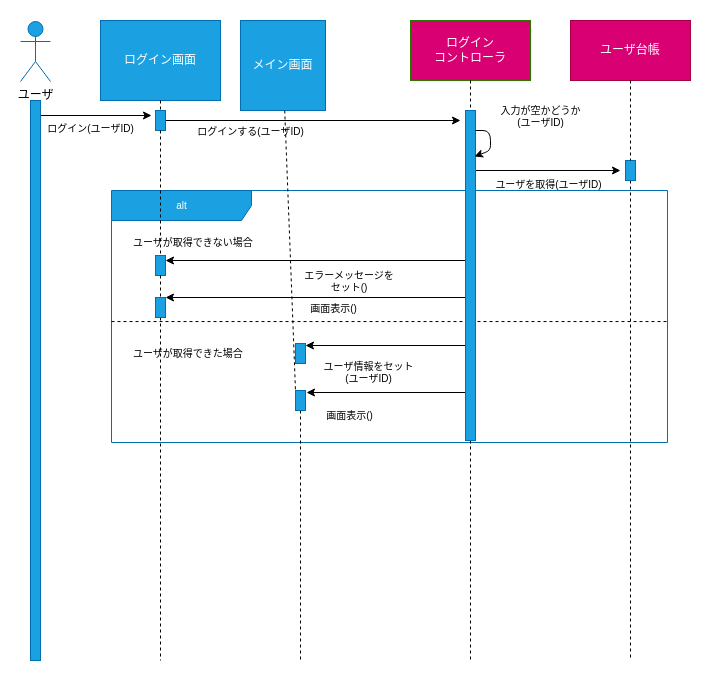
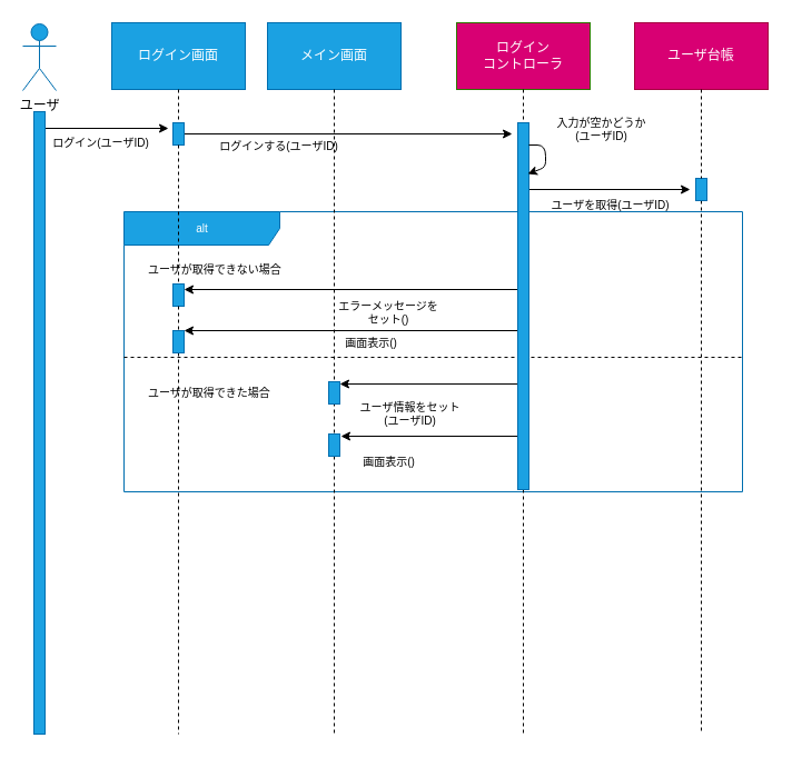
  <mxCell id="0" />
  <mxCell id="1" parent="0" />
  <mxCell id="2" value="alt" style="shape=umlFrame;tabWidth=110;tabHeight=30;tabPosition=left;html=1;boundedLbl=1;labelInHeader=1;width=140;height=30;fontSize=10;fontColor=#ffffff;fillColor=#1ba1e2;strokeColor=#006EAF;" vertex="1" parent="1"><mxGeometry x="111" y="190" width="556" height="252" as="geometry" /></mxCell>
  <mxCell id="3" value="ユーザが取得できない場合" style="text;fontSize=10;fontColor=#000000;" vertex="1" parent="2"><mxGeometry width="100" height="20" relative="1" as="geometry"><mxPoint x="20" y="40" as="offset" /></mxGeometry></mxCell>
  <mxCell id="4" value="ユーザが取得できた場合" style="line;strokeWidth=1;dashed=1;labelPosition=center;verticalLabelPosition=bottom;align=left;verticalAlign=top;spacingLeft=20;spacingTop=15;fontSize=10;fontColor=#000000;labelBackgroundColor=none;strokeColor=#000000;" vertex="1" parent="2"><mxGeometry y="126" width="556" height="10.08" as="geometry" /></mxCell>
  <mxCell id="5" value="画面表示()" style="text;html=1;align=center;verticalAlign=middle;resizable=0;points=[];autosize=1;strokeColor=none;fillColor=none;fontSize=10;fontColor=#000000;" vertex="1" parent="2"><mxGeometry x="207.625" y="215.414" width="60" height="20" as="geometry" /></mxCell>
  <mxCell id="6" value="ユーザ情報をセット&lt;br&gt;(ユーザID)" style="text;html=1;align=center;verticalAlign=middle;resizable=0;points=[];autosize=1;strokeColor=none;fillColor=none;fontSize=10;fontColor=#000000;" vertex="1" parent="2"><mxGeometry x="201.637" y="166.707" width="110" height="30" as="geometry" /></mxCell>
  <mxCell id="7" value="&lt;div style=&quot;text-align: center&quot;&gt;&lt;span&gt;&lt;font face=&quot;helvetica&quot;&gt;エラーメッセージをセット()&lt;/font&gt;&lt;/span&gt;&lt;/div&gt;" style="text;whiteSpace=wrap;html=1;fontSize=10;fontColor=#000000;labelBackgroundColor=none;" vertex="1" parent="2"><mxGeometry x="189.659" y="72.776" width="93.831" height="28.241" as="geometry" /></mxCell>
  <mxCell id="8" value="画面表示()" style="text;html=1;align=center;verticalAlign=middle;resizable=0;points=[];autosize=1;strokeColor=none;fillColor=none;fontSize=10;fontColor=#000000;" vertex="1" parent="2"><mxGeometry x="191.655" y="107.534" width="60" height="20" as="geometry" /></mxCell>
  <mxCell id="9" style="edgeStyle=none;html=1;entryX=-0.4;entryY=0.25;entryDx=0;entryDy=0;entryPerimeter=0;fontColor=#FFFFFF;endArrow=classic;endFill=1;strokeColor=#000000;" edge="1" parent="1" source="10" target="21"><mxGeometry relative="1" as="geometry" /></mxCell>
  <mxCell id="10" value="" style="html=1;points=[];perimeter=orthogonalPerimeter;fillColor=#1ba1e2;fontColor=#ffffff;strokeColor=#006EAF;" vertex="1" parent="1"><mxGeometry x="30" y="100" width="10" height="560" as="geometry" /></mxCell>
  <mxCell id="11" value="&lt;font color=&quot;#000000&quot;&gt;ユーザ&lt;/font&gt;" style="shape=umlActor;verticalLabelPosition=bottom;verticalAlign=top;html=1;fillColor=#1ba1e2;fontColor=#ffffff;strokeColor=#006EAF;" vertex="1" parent="1"><mxGeometry x="20" y="21" width="30" height="60" as="geometry" /></mxCell>
  <mxCell id="12" style="edgeStyle=none;html=1;fontColor=#FFFFFF;strokeColor=#000000;endArrow=none;endFill=0;dashed=1;startArrow=none;" edge="1" parent="1" source="42"><mxGeometry relative="1" as="geometry"><mxPoint x="160" y="660" as="targetPoint" /></mxGeometry></mxCell>
- <mxCell id="13" value="ログイン画面" style="rounded=0;whiteSpace=wrap;html=1;fontColor=#ffffff;fillColor=#1ba1e2;strokeColor=#006EAF;" vertex="1" parent="1"><mxGeometry x="100" y="20" width="120" height="80" as="geometry" /></mxCell>
+ <mxCell id="13" value="ログイン画面" style="rounded=0;whiteSpace=wrap;html=1;fontColor=#ffffff;fillColor=#1ba1e2;strokeColor=#006EAF;" vertex="1" parent="1"><mxGeometry x="100" y="20" width="120" height="60" as="geometry" /></mxCell>
  <mxCell id="14" style="edgeStyle=none;html=1;dashed=1;fontColor=#FFFFFF;endArrow=none;endFill=0;strokeColor=#000000;startArrow=none;" edge="1" parent="1" source="37"><mxGeometry relative="1" as="geometry"><mxPoint x="300" y="660" as="targetPoint" /></mxGeometry></mxCell>
- <mxCell id="15" value="メイン画面" style="rounded=0;whiteSpace=wrap;html=1;fontColor=#ffffff;fillColor=#1ba1e2;strokeColor=#006EAF;" vertex="1" parent="1"><mxGeometry x="240" y="20" width="85" height="90" as="geometry" /></mxCell>
+ <mxCell id="15" value="メイン画面" style="rounded=0;whiteSpace=wrap;html=1;fontColor=#ffffff;fillColor=#1ba1e2;strokeColor=#006EAF;" vertex="1" parent="1"><mxGeometry x="240" y="20" width="120" height="60" as="geometry" /></mxCell>
  <mxCell id="16" style="edgeStyle=none;html=1;dashed=1;fontColor=#FFFFFF;endArrow=none;endFill=0;strokeColor=#000000;startArrow=none;" edge="1" parent="1" source="29"><mxGeometry relative="1" as="geometry"><mxPoint x="470" y="660" as="targetPoint" /></mxGeometry></mxCell>
  <mxCell id="17" value="ログイン&lt;br&gt;コントローラ" style="rounded=0;whiteSpace=wrap;html=1;fontColor=#ffffff;fillColor=#d80073;strokeColor=#2D7600;" vertex="1" parent="1"><mxGeometry x="410" y="20" width="120" height="60" as="geometry" /></mxCell>
  <mxCell id="18" style="edgeStyle=none;html=1;dashed=1;fontColor=#FFFFFF;endArrow=none;endFill=0;strokeColor=#000000;startArrow=none;" edge="1" parent="1" source="34"><mxGeometry relative="1" as="geometry"><mxPoint x="630" y="660" as="targetPoint" /></mxGeometry></mxCell>
  <mxCell id="19" value="ユーザ台帳" style="rounded=0;whiteSpace=wrap;html=1;fontColor=#ffffff;fillColor=#d80073;strokeColor=#A50040;" vertex="1" parent="1"><mxGeometry x="570" y="20" width="120" height="60" as="geometry" /></mxCell>
  <mxCell id="20" style="edgeStyle=none;html=1;fontSize=10;fontColor=#000000;endArrow=classic;endFill=1;strokeColor=#000000;" edge="1" parent="1"><mxGeometry relative="1" as="geometry"><mxPoint x="460" y="120" as="targetPoint" /><mxPoint x="160" y="120" as="sourcePoint" /></mxGeometry></mxCell>
  <mxCell id="21" value="" style="html=1;points=[];perimeter=orthogonalPerimeter;fontColor=#ffffff;fillColor=#1ba1e2;strokeColor=#006EAF;" vertex="1" parent="1"><mxGeometry x="155" y="110" width="10" height="20" as="geometry" /></mxCell>
  <mxCell id="22" value="" style="edgeStyle=none;html=1;fontColor=#FFFFFF;strokeColor=#000000;endArrow=none;endFill=0;dashed=1;" edge="1" parent="1" source="13" target="21"><mxGeometry relative="1" as="geometry"><mxPoint x="160" y="660" as="targetPoint" /><mxPoint x="160" y="80" as="sourcePoint" /></mxGeometry></mxCell>
  <mxCell id="23" value="&lt;font color=&quot;#000000&quot; style=&quot;font-size: 10px&quot;&gt;ログイン(ユーザID)&lt;/font&gt;" style="text;html=1;align=center;verticalAlign=middle;resizable=0;points=[];autosize=1;strokeColor=none;fillColor=none;fontColor=#FFFFFF;" vertex="1" parent="1"><mxGeometry x="40" y="118" width="100" height="20" as="geometry" /></mxCell>
  <mxCell id="24" style="edgeStyle=none;html=1;fontSize=10;fontColor=#000000;endArrow=classic;endFill=1;strokeColor=#000000;" edge="1" parent="1" source="29"><mxGeometry relative="1" as="geometry"><mxPoint x="620" y="170" as="targetPoint" /></mxGeometry></mxCell>
  <mxCell id="25" style="edgeStyle=none;html=1;fontSize=10;fontColor=#000000;endArrow=classic;endFill=1;strokeColor=#000000;" edge="1" parent="1"><mxGeometry relative="1" as="geometry"><mxPoint x="465" y="345" as="sourcePoint" /><mxPoint x="305" y="345" as="targetPoint" /></mxGeometry></mxCell>
  <mxCell id="26" style="edgeStyle=none;html=1;entryX=1.1;entryY=0.1;entryDx=0;entryDy=0;entryPerimeter=0;fontSize=10;fontColor=#000000;endArrow=classic;endFill=1;strokeColor=#000000;" edge="1" parent="1" source="29" target="37"><mxGeometry relative="1" as="geometry" /></mxCell>
  <mxCell id="27" style="edgeStyle=none;html=1;fontSize=10;fontColor=#000000;endArrow=classic;endFill=1;strokeColor=#000000;" edge="1" parent="1"><mxGeometry relative="1" as="geometry"><mxPoint x="465" y="260" as="sourcePoint" /><mxPoint x="165" y="260" as="targetPoint" /></mxGeometry></mxCell>
  <mxCell id="28" style="edgeStyle=none;html=1;fontSize=10;fontColor=#000000;endArrow=classic;endFill=1;strokeColor=#000000;" edge="1" parent="1" source="29" target="42"><mxGeometry relative="1" as="geometry" /></mxCell>
  <mxCell id="29" value="" style="html=1;points=[];perimeter=orthogonalPerimeter;fontColor=#ffffff;fillColor=#1ba1e2;strokeColor=#006EAF;" vertex="1" parent="1"><mxGeometry x="465" y="110" width="10" height="330" as="geometry" /></mxCell>
  <mxCell id="30" value="" style="edgeStyle=none;html=1;dashed=1;fontColor=#FFFFFF;endArrow=none;endFill=0;strokeColor=#000000;" edge="1" parent="1" source="17" target="29"><mxGeometry relative="1" as="geometry"><mxPoint x="470" y="660" as="targetPoint" /><mxPoint x="470" y="80" as="sourcePoint" /></mxGeometry></mxCell>
  <mxCell id="31" value="&lt;font color=&quot;#000000&quot; style=&quot;font-size: 10px&quot;&gt;ログインする(ユーザID)&lt;/font&gt;" style="text;html=1;align=center;verticalAlign=middle;resizable=0;points=[];autosize=1;strokeColor=none;fillColor=none;fontColor=#FFFFFF;" vertex="1" parent="1"><mxGeometry x="190" y="121" width="120" height="20" as="geometry" /></mxCell>
  <mxCell id="32" style="edgeStyle=none;html=1;entryX=0.9;entryY=0.418;entryDx=0;entryDy=0;entryPerimeter=0;fontSize=10;fontColor=#000000;endArrow=classic;endFill=1;strokeColor=#000000;" edge="1" parent="1"><mxGeometry relative="1" as="geometry"><mxPoint x="475" y="130" as="sourcePoint" /><mxPoint x="474" y="155.98" as="targetPoint" /><Array as="points"><mxPoint x="490" y="130" /><mxPoint x="490" y="150" /><mxPoint x="490" y="150" /><mxPoint x="490" y="150" /><mxPoint x="490" y="150" /></Array></mxGeometry></mxCell>
  <mxCell id="33" value="&lt;font color=&quot;#000000&quot;&gt;入力が空かどうか&lt;br&gt;(ユーザID)&lt;/font&gt;" style="text;html=1;align=center;verticalAlign=middle;resizable=0;points=[];autosize=1;strokeColor=none;fillColor=none;fontSize=10;" vertex="1" parent="1"><mxGeometry x="490" y="101" width="100" height="30" as="geometry" /></mxCell>
  <mxCell id="34" value="" style="html=1;points=[];perimeter=orthogonalPerimeter;fontColor=#ffffff;fillColor=#1ba1e2;strokeColor=#006EAF;" vertex="1" parent="1"><mxGeometry x="625" y="160" width="10" height="20" as="geometry" /></mxCell>
  <mxCell id="35" value="" style="edgeStyle=none;html=1;dashed=1;fontColor=#FFFFFF;endArrow=none;endFill=0;strokeColor=#000000;" edge="1" parent="1" source="19" target="34"><mxGeometry relative="1" as="geometry"><mxPoint x="630" y="660" as="targetPoint" /><mxPoint x="630" y="80" as="sourcePoint" /></mxGeometry></mxCell>
  <mxCell id="36" value="ユーザを取得(ユーザID)" style="text;html=1;align=center;verticalAlign=middle;resizable=0;points=[];autosize=1;strokeColor=none;fillColor=none;fontSize=10;fontColor=#000000;" vertex="1" parent="1"><mxGeometry x="488" y="174" width="120" height="20" as="geometry" /></mxCell>
  <mxCell id="37" value="" style="html=1;points=[];perimeter=orthogonalPerimeter;fontColor=#ffffff;fillColor=#1ba1e2;strokeColor=#006EAF;" vertex="1" parent="1"><mxGeometry x="295" y="390" width="10" height="20" as="geometry" /></mxCell>
  <mxCell id="38" value="" style="edgeStyle=none;html=1;dashed=1;fontColor=#FFFFFF;endArrow=none;endFill=0;strokeColor=#000000;" edge="1" parent="1" source="15" target="37"><mxGeometry relative="1" as="geometry"><mxPoint x="300" y="660" as="targetPoint" /><mxPoint x="300" y="80" as="sourcePoint" /></mxGeometry></mxCell>
  <mxCell id="39" value="" style="html=1;points=[];perimeter=orthogonalPerimeter;fontColor=#ffffff;fillColor=#1ba1e2;strokeColor=#006EAF;" vertex="1" parent="1"><mxGeometry x="295" y="343" width="10" height="20" as="geometry" /></mxCell>
  <mxCell id="40" value="" style="html=1;points=[];perimeter=orthogonalPerimeter;fontColor=#ffffff;fillColor=#1ba1e2;strokeColor=#006EAF;" vertex="1" parent="1"><mxGeometry x="155" y="255" width="10" height="20" as="geometry" /></mxCell>
  <mxCell id="41" value="" style="edgeStyle=none;html=1;fontColor=#FFFFFF;strokeColor=#000000;endArrow=none;endFill=0;dashed=1;startArrow=none;" edge="1" parent="1" source="21" target="40"><mxGeometry relative="1" as="geometry"><mxPoint x="160" y="660" as="targetPoint" /><mxPoint x="160" y="130" as="sourcePoint" /></mxGeometry></mxCell>
  <mxCell id="42" value="" style="html=1;points=[];perimeter=orthogonalPerimeter;fontColor=#ffffff;fillColor=#1ba1e2;strokeColor=#006EAF;" vertex="1" parent="1"><mxGeometry x="155" y="297" width="10" height="20" as="geometry" /></mxCell>
  <mxCell id="43" value="" style="edgeStyle=none;html=1;fontColor=#FFFFFF;strokeColor=#000000;endArrow=none;endFill=0;dashed=1;startArrow=none;" edge="1" parent="1" source="40" target="42"><mxGeometry relative="1" as="geometry"><mxPoint x="160" y="660" as="targetPoint" /><mxPoint x="160" y="275" as="sourcePoint" /></mxGeometry></mxCell>
